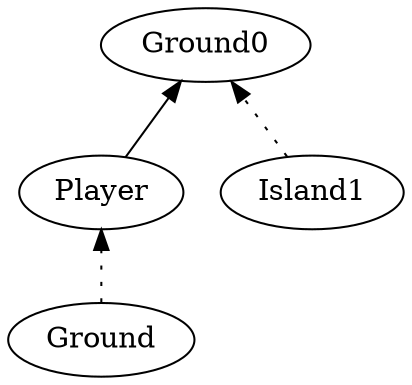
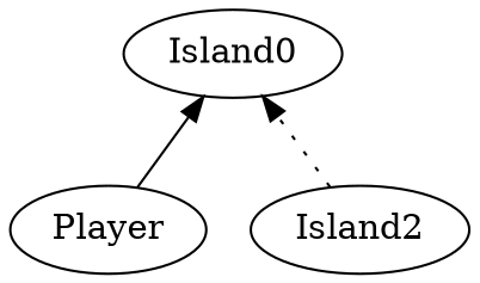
  digraph {
    rankdir=BT
    edge [style=dotted]
-   Ground
    Player
-   Island0 [label=Ground0]
-   Island1
-   Ground -> Player
+   Island0
+   Island1 [label=Island2]
    Player -> Island0 [style=""]
    Island1 -> Island0
  }
